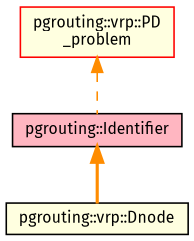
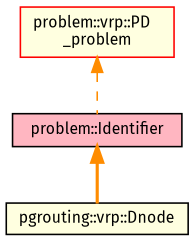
  digraph {
    fontname="Fira Sans"
    node [color=black fillcolor=lightyellow fontname="Fira Sans" fontsize=10 shape=record style=filled]
    edge [color=darkorange dir=back fontname="Fira Sans" fontsize=10 labelfontname=Helvetica labelfontsize=10]
    n1 [fontcolor=black height=0.2 label="pgrouting::vrp::Dnode" width=0.4]
-   n2 [color=red height=0.2 label="pgrouting::vrp::PD\l_problem" width=0.4]
-   n3 [fillcolor=lightpink height=0.2 label="pgrouting::Identifier" width=0.4]
+   n2 [color=red height=0.2 label="problem::vrp::PD\l_problem" width=0.4]
+   n3 [fillcolor=lightpink height=0.2 label="problem::Identifier" width=0.4]
    n2 -> n3 [style=dashed]
    n3 -> n1 [style=bold]
  }
